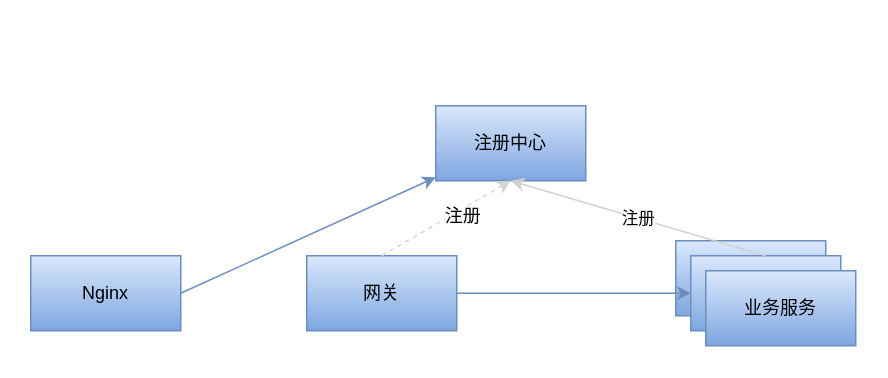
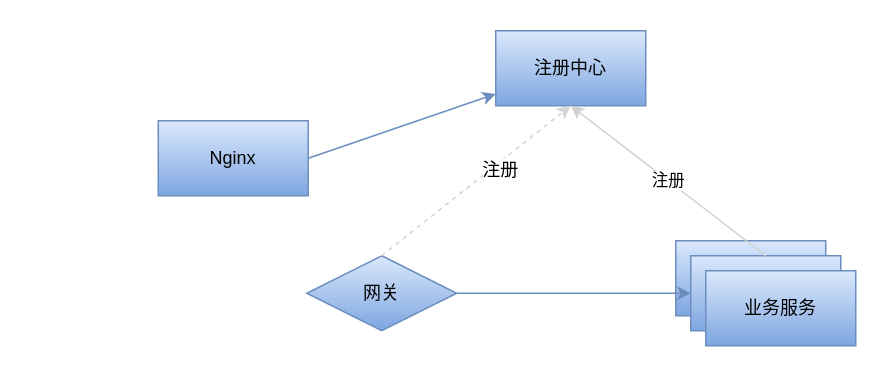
  <mxCell id="0" />
  <mxCell id="1" parent="0" />
- <mxCell id="2" value="注册中心" style="rounded=0;whiteSpace=wrap;html=1;gradientColor=#7ea6e0;fillColor=#dae8fc;strokeColor=#6c8ebf;" parent="1" vertex="1"><mxGeometry x="290" y="70" width="100" height="50" as="geometry" /></mxCell>
- <mxCell id="3" value="网关" style="rounded=0;whiteSpace=wrap;html=1;gradientColor=#7ea6e0;fillColor=#dae8fc;strokeColor=#6c8ebf;" parent="1" vertex="1"><mxGeometry x="204" y="170" width="100" height="50" as="geometry" /></mxCell>
+ <mxCell id="2" value="注册中心" style="rounded=0;whiteSpace=wrap;html=1;gradientColor=#7ea6e0;fillColor=#dae8fc;strokeColor=#6c8ebf;" parent="1" vertex="1"><mxGeometry x="330" y="20" width="100" height="50" as="geometry" /></mxCell>
+ <mxCell id="3" value="网关" style="rhombus;whiteSpace=wrap;html=1;gradientColor=#7ea6e0;fillColor=#dae8fc;strokeColor=#6c8ebf;" parent="1" vertex="1"><mxGeometry x="204" y="170" width="100" height="50" as="geometry" /></mxCell>
  <mxCell id="4" value="" style="endArrow=classic;html=1;entryX=0.5;entryY=1;entryDx=0;entryDy=0;exitX=0.5;exitY=0;exitDx=0;exitDy=0;strokeColor=#D4D4D4;dashed=1;" parent="1" source="3" target="2" edge="1"><mxGeometry width="50" height="50" relative="1" as="geometry"><mxPoint x="530" y="190" as="sourcePoint" /><mxPoint x="390" y="80" as="targetPoint" /></mxGeometry></mxCell>
  <mxCell id="5" value="注册" style="text;html=1;align=center;verticalAlign=middle;resizable=0;points=[];labelBackgroundColor=#ffffff;" parent="4" vertex="1" connectable="0"><mxGeometry x="0.2" y="-4" relative="1" as="geometry"><mxPoint as="offset" /></mxGeometry></mxCell>
- <mxCell id="6" value="Nginx" style="rounded=0;whiteSpace=wrap;html=1;gradientColor=#7ea6e0;fillColor=#dae8fc;strokeColor=#6c8ebf;" parent="1" vertex="1"><mxGeometry x="20" y="170" width="100" height="50" as="geometry" /></mxCell>
+ <mxCell id="6" value="Nginx" style="rounded=0;whiteSpace=wrap;html=1;gradientColor=#7ea6e0;fillColor=#dae8fc;strokeColor=#6c8ebf;" parent="1" vertex="1"><mxGeometry x="105" y="80" width="100" height="50" as="geometry" /></mxCell>
  <mxCell id="7" value="" style="group" parent="1" vertex="1" connectable="0"><mxGeometry x="450" y="160" width="120" height="70" as="geometry" /></mxCell>
  <mxCell id="8" value="业务服务" style="rounded=0;whiteSpace=wrap;html=1;gradientColor=#7ea6e0;fillColor=#dae8fc;strokeColor=#6c8ebf;" parent="7" vertex="1"><mxGeometry width="100" height="50" as="geometry" /></mxCell>
  <mxCell id="9" value="业务服务" style="rounded=0;whiteSpace=wrap;html=1;gradientColor=#7ea6e0;fillColor=#dae8fc;strokeColor=#6c8ebf;" parent="7" vertex="1"><mxGeometry x="10" y="10" width="100" height="50" as="geometry" /></mxCell>
  <mxCell id="10" value="业务服务" style="rounded=0;whiteSpace=wrap;html=1;gradientColor=#7ea6e0;fillColor=#dae8fc;strokeColor=#6c8ebf;" parent="7" vertex="1"><mxGeometry x="20" y="20" width="100" height="50" as="geometry" /></mxCell>
  <mxCell id="11" value="注册" style="endArrow=classic;html=1;entryX=0.5;entryY=1;entryDx=0;entryDy=0;exitX=0.5;exitY=0;exitDx=0;exitDy=0;strokeColor=#D1D1D1;" parent="1" source="9" target="2" edge="1"><mxGeometry width="50" height="50" relative="1" as="geometry"><mxPoint x="353.5" y="180" as="sourcePoint" /><mxPoint x="403.5" y="130" as="targetPoint" /></mxGeometry></mxCell>
  <mxCell id="12" value="" style="endArrow=classic;html=1;strokeColor=#6c8ebf;exitX=1;exitY=0.5;exitDx=0;exitDy=0;entryX=0;entryY=0.5;entryDx=0;entryDy=0;gradientColor=#7ea6e0;fillColor=#dae8fc;" parent="1" source="3" target="9" edge="1"><mxGeometry width="50" height="50" relative="1" as="geometry"><mxPoint x="380" y="250" as="sourcePoint" /><mxPoint x="430" y="200" as="targetPoint" /></mxGeometry></mxCell>
  <mxCell id="13" value="" style="endArrow=classic;html=1;strokeColor=#6c8ebf;exitX=1;exitY=0.5;exitDx=0;exitDy=0;gradientColor=#7ea6e0;fillColor=#dae8fc;" parent="1" source="6" target="2" edge="1"><mxGeometry width="50" height="50" relative="1" as="geometry"><mxPoint x="130" y="300" as="sourcePoint" /><mxPoint x="286" y="300" as="targetPoint" /></mxGeometry></mxCell>
